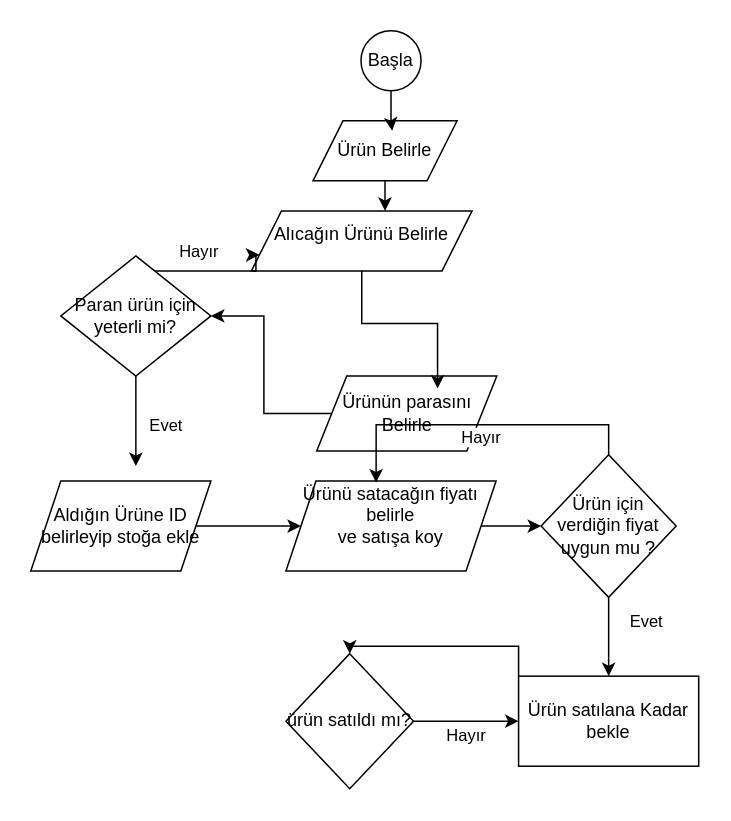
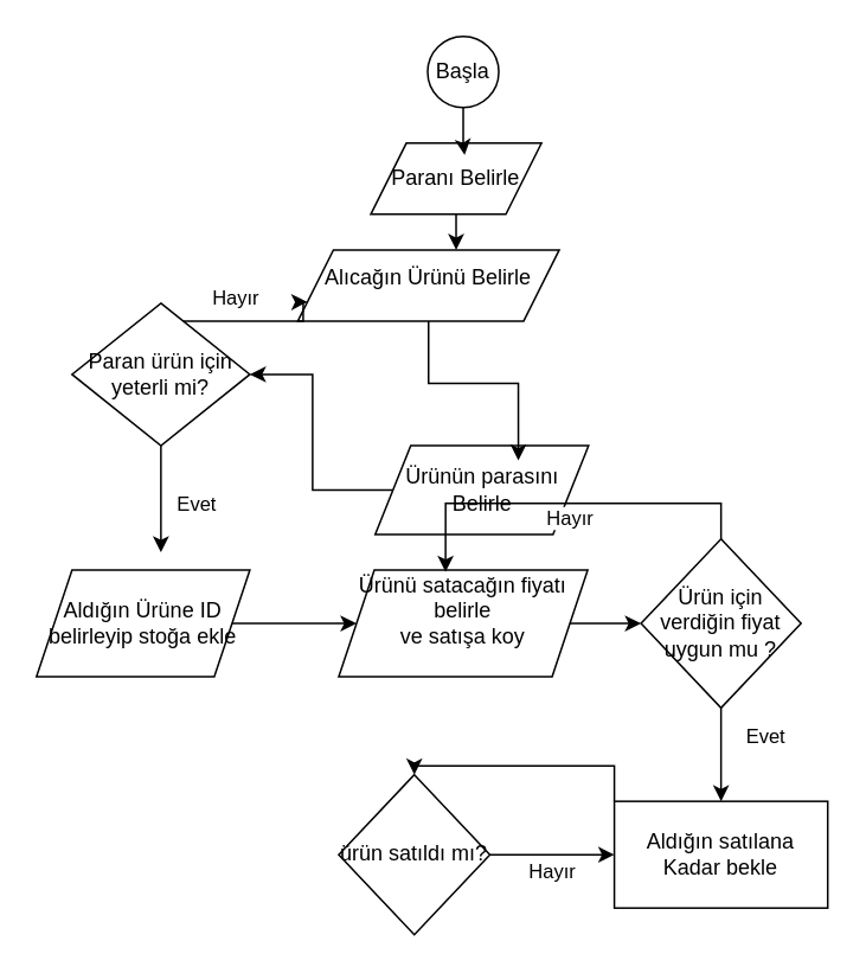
  <mxCell id="0" />
  <mxCell id="1" parent="0" />
  <mxCell id="2" value="Başla" style="ellipse;whiteSpace=wrap;html=1;aspect=fixed;" vertex="1" parent="1"><mxGeometry x="240" width="40" height="40" as="geometry" y="20" /></mxCell>
- <mxCell id="3" value="Ürün Belirle" style="shape=parallelogram;perimeter=parallelogramPerimeter;whiteSpace=wrap;html=1;fixedSize=1;" vertex="1" parent="1"><mxGeometry x="208" y="80" width="96" height="40" as="geometry" /></mxCell>
+ <mxCell id="3" value="Paranı Belirle" style="shape=parallelogram;perimeter=parallelogramPerimeter;whiteSpace=wrap;html=1;fixedSize=1;" vertex="1" parent="1"><mxGeometry x="208" y="80" width="96" height="40" as="geometry" /></mxCell>
  <mxCell id="4" style="edgeStyle=orthogonalEdgeStyle;rounded=0;orthogonalLoop=1;jettySize=auto;html=1;entryX=0.55;entryY=0.167;entryDx=0;entryDy=0;entryPerimeter=0;" edge="1" parent="1" source="2" target="3"><mxGeometry relative="1" as="geometry" /></mxCell>
  <mxCell id="5" value="&lt;div style=&quot;&quot;&gt;&lt;span style=&quot;background-color: initial;&quot;&gt;Alıcağın Ürünü Belirle&lt;/span&gt;&lt;/div&gt;&lt;div style=&quot;font-size: 18px; line-height: 40%;&quot;&gt;&lt;br&gt;&lt;/div&gt;" style="shape=parallelogram;perimeter=parallelogramPerimeter;whiteSpace=wrap;html=1;fixedSize=1;align=center;" vertex="1" parent="1"><mxGeometry x="167" y="140" width="147" height="40" as="geometry" /></mxCell>
  <mxCell id="6" style="edgeStyle=orthogonalEdgeStyle;rounded=0;orthogonalLoop=1;jettySize=auto;html=1;entryX=0.603;entryY=-0.01;entryDx=0;entryDy=0;entryPerimeter=0;" edge="1" parent="1" source="3" target="5"><mxGeometry relative="1" as="geometry" /></mxCell>
  <mxCell id="7" style="edgeStyle=orthogonalEdgeStyle;rounded=0;orthogonalLoop=1;jettySize=auto;html=1;" edge="1" parent="1" source="8" target="13"><mxGeometry relative="1" as="geometry" /></mxCell>
  <mxCell id="8" value="Ürünün parasını Belirle" style="shape=parallelogram;perimeter=parallelogramPerimeter;whiteSpace=wrap;html=1;fixedSize=1;" vertex="1" parent="1"><mxGeometry x="210.5" y="250" width="120" height="50" as="geometry" /></mxCell>
  <mxCell id="9" style="edgeStyle=orthogonalEdgeStyle;rounded=0;orthogonalLoop=1;jettySize=auto;html=1;entryX=0.671;entryY=0.167;entryDx=0;entryDy=0;entryPerimeter=0;" edge="1" parent="1" source="5" target="8"><mxGeometry relative="1" as="geometry" /></mxCell>
  <mxCell id="10" style="edgeStyle=orthogonalEdgeStyle;rounded=0;orthogonalLoop=1;jettySize=auto;html=1;exitX=0.5;exitY=1;exitDx=0;exitDy=0;" edge="1" parent="1" source="8" target="8"><mxGeometry relative="1" as="geometry" /></mxCell>
  <mxCell id="11" value="Hayır" style="edgeStyle=orthogonalEdgeStyle;rounded=0;orthogonalLoop=1;jettySize=auto;html=1;entryX=0;entryY=0.75;entryDx=0;entryDy=0;" edge="1" parent="1" source="13" target="5"><mxGeometry x="-0.276" y="13" relative="1" as="geometry"><mxPoint x="180" y="173" as="targetPoint" /><Array as="points"><mxPoint x="170" y="180" /><mxPoint x="170" y="169" /></Array><mxPoint as="offset" /></mxGeometry></mxCell>
  <mxCell id="12" value="Evet&lt;div&gt;&lt;br&gt;&lt;/div&gt;" style="edgeStyle=orthogonalEdgeStyle;rounded=0;orthogonalLoop=1;jettySize=auto;html=1;" edge="1" parent="1" source="13"><mxGeometry x="0.328" y="20" relative="1" as="geometry"><mxPoint x="90" y="310" as="targetPoint" /><mxPoint as="offset" /></mxGeometry></mxCell>
  <mxCell id="13" value="Paran ürün için yeterli mi?" style="rhombus;whiteSpace=wrap;html=1;" vertex="1" parent="1"><mxGeometry x="40" y="170" width="100" height="80" as="geometry" /></mxCell>
  <mxCell id="14" style="edgeStyle=orthogonalEdgeStyle;rounded=0;orthogonalLoop=1;jettySize=auto;html=1;entryX=0;entryY=0.5;entryDx=0;entryDy=0;" edge="1" parent="1" source="15" target="17"><mxGeometry relative="1" as="geometry" /></mxCell>
  <mxCell id="15" value="Aldığın Ürüne ID belirleyip stoğa ekle" style="shape=parallelogram;perimeter=parallelogramPerimeter;whiteSpace=wrap;html=1;fixedSize=1;" vertex="1" parent="1"><mxGeometry x="20" y="320" width="120" height="60" as="geometry" /></mxCell>
  <mxCell id="16" value="" style="edgeStyle=orthogonalEdgeStyle;rounded=0;orthogonalLoop=1;jettySize=auto;html=1;" edge="1" parent="1" source="17" target="19"><mxGeometry relative="1" as="geometry" /></mxCell>
  <mxCell id="17" value="Ürünü satacağın fiyatı belirle&lt;div&gt;ve satışa koy&lt;/div&gt;&lt;div&gt;&lt;br&gt;&lt;/div&gt;" style="shape=parallelogram;perimeter=parallelogramPerimeter;whiteSpace=wrap;html=1;fixedSize=1;" vertex="1" parent="1"><mxGeometry x="190" y="320" width="140" height="60" as="geometry" /></mxCell>
  <mxCell id="18" value="Evet&lt;div&gt;&lt;br&gt;&lt;/div&gt;" style="edgeStyle=orthogonalEdgeStyle;rounded=0;orthogonalLoop=1;jettySize=auto;html=1;" edge="1" parent="1" source="19" target="22"><mxGeometry x="-0.143" y="25" relative="1" as="geometry"><mxPoint y="1" as="offset" /></mxGeometry></mxCell>
  <mxCell id="19" value="Ürün için verdiğin fiyat uygun mu ?" style="rhombus;whiteSpace=wrap;html=1;" vertex="1" parent="1"><mxGeometry x="360" y="302.5" width="90" height="95" as="geometry" /></mxCell>
  <mxCell id="20" value="Hayır" style="edgeStyle=orthogonalEdgeStyle;rounded=0;orthogonalLoop=1;jettySize=auto;html=1;exitX=0.5;exitY=0;exitDx=0;exitDy=0;entryX=0.429;entryY=0.017;entryDx=0;entryDy=0;entryPerimeter=0;" edge="1" parent="1" source="19" target="17"><mxGeometry x="-0.016" y="8" relative="1" as="geometry"><mxPoint as="offset" /></mxGeometry></mxCell>
  <mxCell id="21" style="edgeStyle=orthogonalEdgeStyle;rounded=0;orthogonalLoop=1;jettySize=auto;html=1;exitX=0;exitY=0;exitDx=0;exitDy=0;entryX=0.5;entryY=0;entryDx=0;entryDy=0;" edge="1" parent="1" source="22" target="24"><mxGeometry relative="1" as="geometry" /></mxCell>
- <mxCell id="22" value="Ürün satılana Kadar bekle" style="whiteSpace=wrap;html=1;" vertex="1" parent="1"><mxGeometry x="345" y="450" width="120" height="60" as="geometry" /></mxCell>
+ <mxCell id="22" value="Aldığın satılana Kadar bekle" style="whiteSpace=wrap;html=1;" vertex="1" parent="1"><mxGeometry x="345" y="450" width="120" height="60" as="geometry" /></mxCell>
  <mxCell id="23" value="Hayır" style="edgeStyle=orthogonalEdgeStyle;rounded=0;orthogonalLoop=1;jettySize=auto;html=1;exitX=1;exitY=0.5;exitDx=0;exitDy=0;entryX=0;entryY=0.5;entryDx=0;entryDy=0;" edge="1" parent="1" source="24" target="22"><mxGeometry y="-10" relative="1" as="geometry"><mxPoint as="offset" /></mxGeometry></mxCell>
  <mxCell id="24" value="ürün satıldı mı?" style="rhombus;whiteSpace=wrap;html=1;" vertex="1" parent="1"><mxGeometry x="190" y="435" width="85" height="90" as="geometry" /></mxCell>
